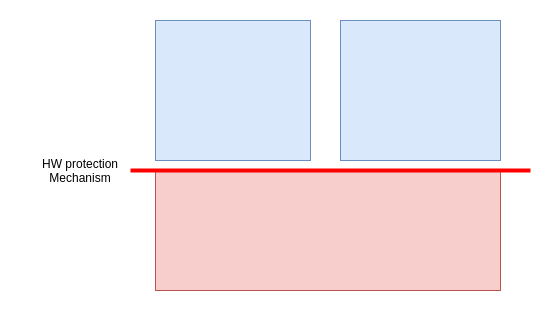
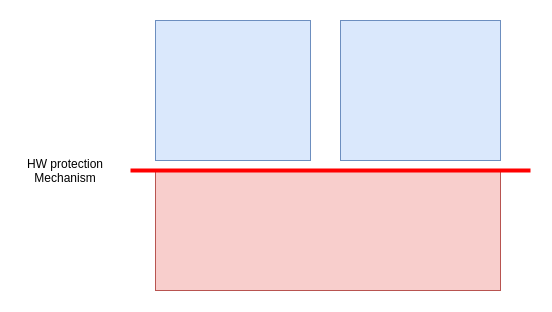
  <mxCell id="0" />
  <mxCell id="1" parent="0" />
  <mxCell id="2" value="" style="rounded=0;fillColor=#f8cecc;strokeColor=#b85450;" parent="1" vertex="1"><mxGeometry x="155" y="170" width="345" height="120" as="geometry" /></mxCell>
  <mxCell id="3" value="" style="rounded=0;fillColor=#dae8fc;strokeColor=#6c8ebf;" parent="1" vertex="1"><mxGeometry x="155" y="20" width="155" height="140" as="geometry" /></mxCell>
  <mxCell id="4" value="" style="endArrow=none;rounded=0;strokeWidth=4;strokeColor=#FF0000;" parent="1" edge="1"><mxGeometry width="50" height="50" relative="1" as="geometry"><mxPoint x="130" y="170" as="sourcePoint" /><mxPoint x="530" y="170" as="targetPoint" /></mxGeometry></mxCell>
- <mxCell id="5" value="HW protection&#10;Mechanism" style="text;align=center;verticalAlign=middle;resizable=0;points=[];autosize=1;strokeColor=none;fillColor=none;" parent="1" vertex="1"><mxGeometry x="35" y="155" width="90" height="30" as="geometry" /></mxCell>
+ <mxCell id="5" value="HW protection&#10;Mechanism" style="text;align=center;verticalAlign=middle;resizable=0;points=[];autosize=1;strokeColor=none;fillColor=none;" parent="1" vertex="1"><mxGeometry x="20" y="155" width="90" height="30" as="geometry" /></mxCell>
  <mxCell id="6" value="" style="rounded=0;fillColor=#dae8fc;strokeColor=#6c8ebf;" vertex="1" parent="1"><mxGeometry x="340" y="20" width="160" height="140" as="geometry" /></mxCell>
